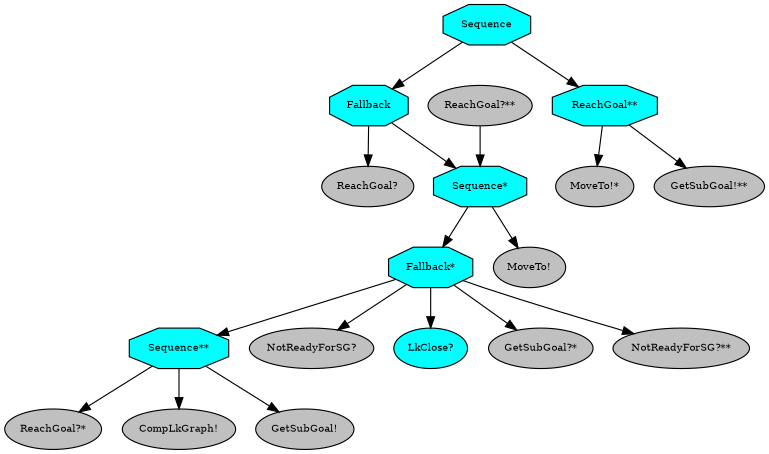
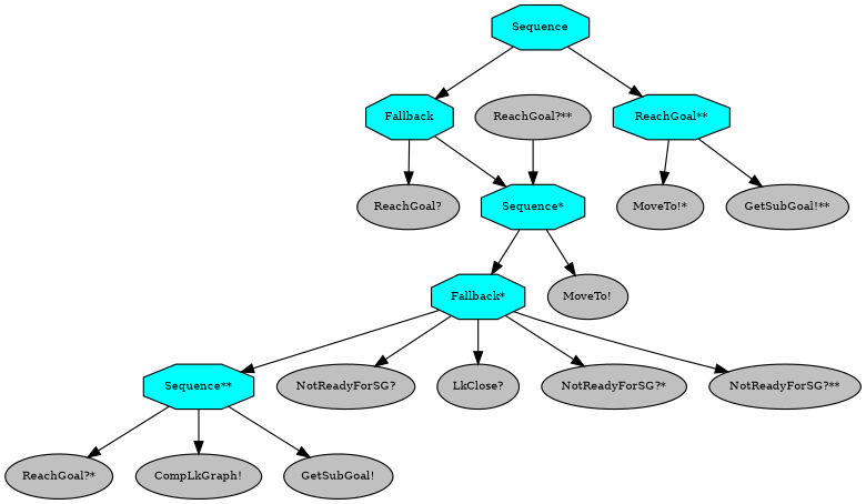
  digraph {
    fontname="times-roman"
    ordering=out
    node [fillcolor=gray fontcolor=black fontname="times-roman" fontsize=9 shape=ellipse style=filled]
    edge [fontname="times-roman"]
    n1 [fillcolor=cyan label=Sequence shape=octagon]
    n2 [fillcolor=cyan label=Fallback shape=octagon]
    n3 [fillcolor=cyan label="ReachGoal**" shape=octagon]
    n4 [label="ReachGoal?"]
    n5 [fillcolor=cyan label="Sequence*" shape=octagon]
    n6 [label="MoveTo!*"]
    n7 [label="GetSubGoal!**"]
    n8 [fillcolor=cyan label="Fallback*" shape=octagon]
    n9 [label="MoveTo!"]
    n10 [fillcolor=cyan label="Sequence**" shape=octagon]
    n11 [label="NotReadyForSG?"]
-   n12 [fillcolor=cyan label="LkClose?"]
-   n13 [label="GetSubGoal?*"]
+   n12 [label="LkClose?"]
+   n13 [label="NotReadyForSG?*"]
    n14 [label="NotReadyForSG?**"]
    n15 [label="ReachGoal?**"]
    n16 [label="ReachGoal?*"]
    n17 [label="CompLkGraph!"]
    n18 [label="GetSubGoal!"]
    n1 -> n2
    n1 -> n3
    n2 -> n4
    n2 -> n5
    n3 -> n6
    n3 -> n7
    n5 -> n8
    n5 -> n9
    n8 -> n10
    n8 -> n11
    n8 -> n12
    n8 -> n13
    n8 -> n14
    n10 -> n16
    n10 -> n17
    n10 -> n18
    n15 -> n5
  }
